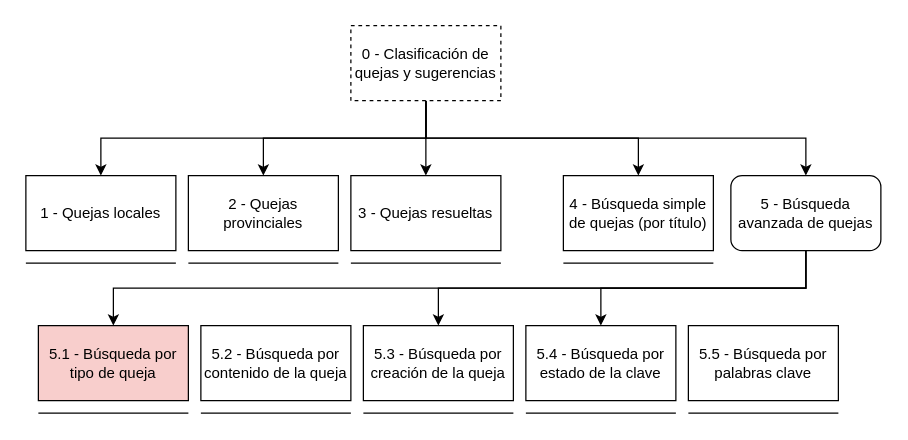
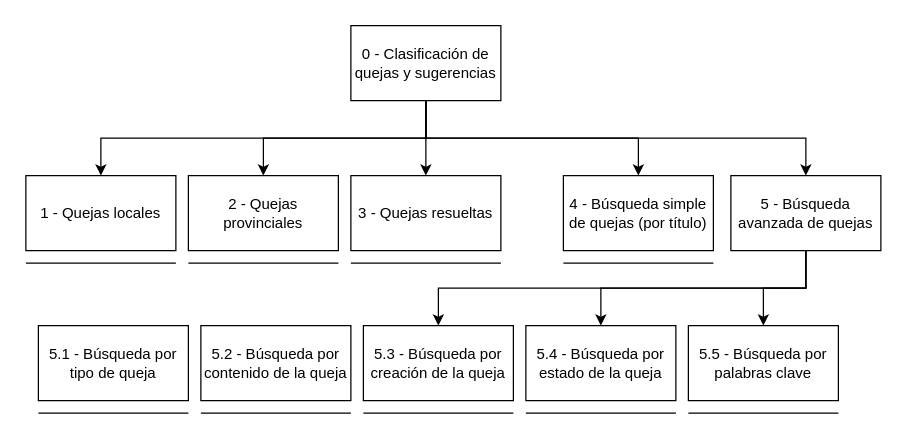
  <mxCell id="0" />
  <mxCell id="1" parent="0" />
  <mxCell id="2" value="" style="edgeStyle=orthogonalEdgeStyle;rounded=0;orthogonalLoop=1;jettySize=auto;html=1;" parent="1" source="7" target="10" edge="1"><mxGeometry relative="1" as="geometry" /></mxCell>
  <mxCell id="3" style="edgeStyle=orthogonalEdgeStyle;rounded=0;orthogonalLoop=1;jettySize=auto;html=1;exitX=0.5;exitY=1;exitDx=0;exitDy=0;entryX=0.5;entryY=0;entryDx=0;entryDy=0;" parent="1" source="7" target="11" edge="1"><mxGeometry relative="1" as="geometry" /></mxCell>
  <mxCell id="4" style="edgeStyle=orthogonalEdgeStyle;rounded=0;orthogonalLoop=1;jettySize=auto;html=1;exitX=0.5;exitY=1;exitDx=0;exitDy=0;entryX=0.5;entryY=0;entryDx=0;entryDy=0;" parent="1" source="7" target="15" edge="1"><mxGeometry relative="1" as="geometry" /></mxCell>
  <mxCell id="5" style="edgeStyle=orthogonalEdgeStyle;rounded=0;orthogonalLoop=1;jettySize=auto;html=1;exitX=0.5;exitY=1;exitDx=0;exitDy=0;entryX=0.5;entryY=0;entryDx=0;entryDy=0;" parent="1" source="7" target="9" edge="1"><mxGeometry relative="1" as="geometry" /></mxCell>
  <mxCell id="6" style="edgeStyle=orthogonalEdgeStyle;rounded=0;orthogonalLoop=1;jettySize=auto;html=1;exitX=0.5;exitY=1;exitDx=0;exitDy=0;entryX=0.5;entryY=0;entryDx=0;entryDy=0;" parent="1" source="7" target="8" edge="1"><mxGeometry relative="1" as="geometry" /></mxCell>
- <mxCell id="7" value="0 - Clasificación de quejas y sugerencias" style="rounded=0;whiteSpace=wrap;html=1;dashed=1;" parent="1" vertex="1"><mxGeometry x="280" y="20" width="120" height="60" as="geometry" /></mxCell>
+ <mxCell id="7" value="0 - Clasificación de quejas y sugerencias" style="rounded=0;whiteSpace=wrap;html=1;" parent="1" vertex="1"><mxGeometry x="280" y="20" width="120" height="60" as="geometry" /></mxCell>
  <mxCell id="8" value="1 - Quejas locales" style="rounded=0;whiteSpace=wrap;html=1;" parent="1" vertex="1"><mxGeometry x="20" y="140" width="120" height="60" as="geometry" /></mxCell>
  <mxCell id="9" value="2 - Quejas provinciales" style="rounded=0;whiteSpace=wrap;html=1;" parent="1" vertex="1"><mxGeometry x="150" y="140" width="120" height="60" as="geometry" /></mxCell>
  <mxCell id="10" value="3 - Quejas resueltas" style="rounded=0;whiteSpace=wrap;html=1;" parent="1" vertex="1"><mxGeometry x="280" y="140" width="120" height="60" as="geometry" /></mxCell>
  <mxCell id="11" value="4 - Búsqueda simple de quejas (por título)" style="rounded=0;whiteSpace=wrap;html=1;" parent="1" vertex="1"><mxGeometry x="450" y="140" width="120" height="60" as="geometry" /></mxCell>
  <mxCell id="12" style="edgeStyle=orthogonalEdgeStyle;rounded=0;orthogonalLoop=1;jettySize=auto;html=1;exitX=0.5;exitY=1;exitDx=0;exitDy=0;entryX=0.5;entryY=0;entryDx=0;entryDy=0;" parent="1" source="15" target="20" edge="1"><mxGeometry relative="1" as="geometry" /></mxCell>
  <mxCell id="13" style="edgeStyle=orthogonalEdgeStyle;rounded=0;orthogonalLoop=1;jettySize=auto;html=1;exitX=0.5;exitY=1;exitDx=0;exitDy=0;entryX=0.5;entryY=0;entryDx=0;entryDy=0;" parent="1" source="15" target="19" edge="1"><mxGeometry relative="1" as="geometry" /></mxCell>
- <mxCell id="14" style="edgeStyle=orthogonalEdgeStyle;rounded=0;orthogonalLoop=1;jettySize=auto;html=1;exitX=0.5;exitY=1;exitDx=0;exitDy=0;entryX=0.5;entryY=0;entryDx=0;entryDy=0;" parent="1" source="15" target="17" edge="1"><mxGeometry relative="1" as="geometry" /></mxCell>
- <mxCell id="15" value="5 - Búsqueda avanzada de quejas" style="whiteSpace=wrap;html=1;rounded=1;" parent="1" vertex="1"><mxGeometry x="584" y="140" width="120" height="60" as="geometry" /></mxCell>
+ <mxCell id="14" style="edgeStyle=orthogonalEdgeStyle;rounded=0;orthogonalLoop=1;jettySize=auto;html=1;exitX=0.5;exitY=1;exitDx=0;exitDy=0;" parent="1" source="15" target="28" edge="1"><mxGeometry relative="1" as="geometry" /></mxCell>
+ <mxCell id="15" value="5 - Búsqueda avanzada de quejas" style="rounded=0;whiteSpace=wrap;html=1;" parent="1" vertex="1"><mxGeometry x="584" y="140" width="120" height="60" as="geometry" /></mxCell>
  <mxCell id="16" value="" style="endArrow=none;html=1;" parent="1" edge="1"><mxGeometry width="50" height="50" relative="1" as="geometry"><mxPoint x="450" y="210" as="sourcePoint" /><mxPoint x="570" y="210" as="targetPoint" /></mxGeometry></mxCell>
- <mxCell id="17" value="5.1 - Búsqueda por tipo de queja" style="rounded=0;whiteSpace=wrap;html=1;fillColor=#f8cecc;" parent="1" vertex="1"><mxGeometry x="30" y="260" width="120" height="60" as="geometry" /></mxCell>
+ <mxCell id="17" value="5.1 - Búsqueda por tipo de queja" style="rounded=0;whiteSpace=wrap;html=1;" parent="1" vertex="1"><mxGeometry x="30" y="260" width="120" height="60" as="geometry" /></mxCell>
  <mxCell id="18" value="5.2 - Búsqueda por contenido de la queja" style="rounded=0;whiteSpace=wrap;html=1;" parent="1" vertex="1"><mxGeometry x="160" y="260" width="120" height="60" as="geometry" /></mxCell>
  <mxCell id="19" value="5.3 - Búsqueda por creación de la queja" style="rounded=0;whiteSpace=wrap;html=1;" parent="1" vertex="1"><mxGeometry x="290" y="260" width="120" height="60" as="geometry" /></mxCell>
- <mxCell id="20" value="5.4 - Búsqueda por estado de la clave" style="rounded=0;whiteSpace=wrap;html=1;" parent="1" vertex="1"><mxGeometry x="420" y="260" width="120" height="60" as="geometry" /></mxCell>
+ <mxCell id="20" value="5.4 - Búsqueda por estado de la queja" style="rounded=0;whiteSpace=wrap;html=1;" parent="1" vertex="1"><mxGeometry x="420" y="260" width="120" height="60" as="geometry" /></mxCell>
  <mxCell id="21" value="" style="endArrow=none;html=1;" parent="1" edge="1"><mxGeometry width="50" height="50" relative="1" as="geometry"><mxPoint x="150" y="210" as="sourcePoint" /><mxPoint x="270" y="210" as="targetPoint" /></mxGeometry></mxCell>
  <mxCell id="22" value="" style="endArrow=none;html=1;" parent="1" edge="1"><mxGeometry width="50" height="50" relative="1" as="geometry"><mxPoint x="20" y="210" as="sourcePoint" /><mxPoint x="140" y="210" as="targetPoint" /></mxGeometry></mxCell>
  <mxCell id="23" value="" style="endArrow=none;html=1;" parent="1" edge="1"><mxGeometry width="50" height="50" relative="1" as="geometry"><mxPoint x="420" y="330" as="sourcePoint" /><mxPoint x="540" y="330" as="targetPoint" /></mxGeometry></mxCell>
  <mxCell id="24" value="" style="endArrow=none;html=1;" parent="1" edge="1"><mxGeometry width="50" height="50" relative="1" as="geometry"><mxPoint x="290" y="330" as="sourcePoint" /><mxPoint x="410" y="330" as="targetPoint" /></mxGeometry></mxCell>
  <mxCell id="25" value="" style="endArrow=none;html=1;" parent="1" edge="1"><mxGeometry width="50" height="50" relative="1" as="geometry"><mxPoint x="160" y="330" as="sourcePoint" /><mxPoint x="280" y="330" as="targetPoint" /></mxGeometry></mxCell>
  <mxCell id="26" value="" style="endArrow=none;html=1;" parent="1" edge="1"><mxGeometry width="50" height="50" relative="1" as="geometry"><mxPoint x="30" y="330" as="sourcePoint" /><mxPoint x="150" y="330" as="targetPoint" /></mxGeometry></mxCell>
  <mxCell id="27" value="" style="endArrow=none;html=1;" parent="1" edge="1"><mxGeometry width="50" height="50" relative="1" as="geometry"><mxPoint x="280" y="210" as="sourcePoint" /><mxPoint x="400" y="210" as="targetPoint" /></mxGeometry></mxCell>
  <mxCell id="28" value="5.5 - Búsqueda por palabras clave" style="rounded=0;whiteSpace=wrap;html=1;" vertex="1" parent="1"><mxGeometry x="550" y="260" width="120" height="60" as="geometry" /></mxCell>
  <mxCell id="29" value="" style="endArrow=none;html=1;" edge="1" parent="1"><mxGeometry width="50" height="50" relative="1" as="geometry"><mxPoint x="550" y="330" as="sourcePoint" /><mxPoint x="670" y="330" as="targetPoint" /></mxGeometry></mxCell>
